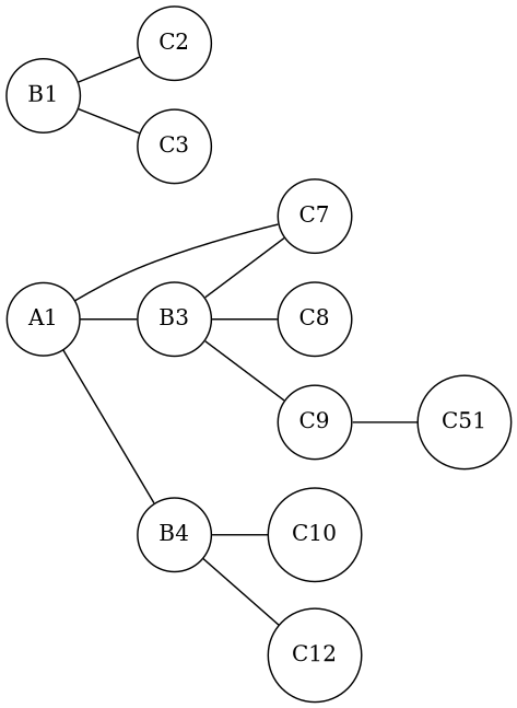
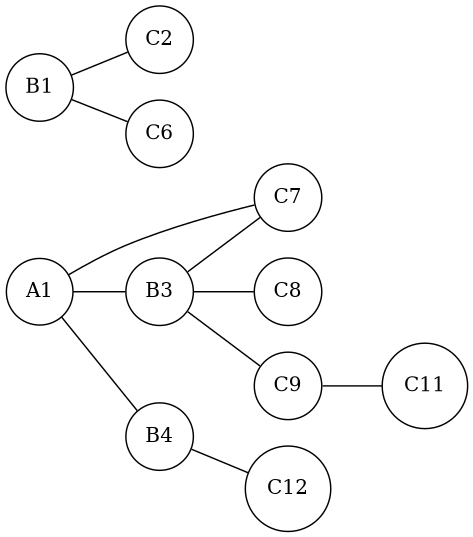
  graph {
    rankdir=LR
    node [shape=circle]
    n1 [label=A1]
    n2 [label=B3]
    n3 [label=B4]
    n4 [label=C7]
    n5 [label=B1]
    n6 [label=C2]
-   n7 [label=C3]
+   n7 [label=C6]
    n8 [label=C8]
    n9 [label=C9]
-   n10 [label=C10]
    n11 [label=C12]
-   n12 [label=C51]
+   n12 [label=C11]
    n1 -- n2
    n1 -- n3
    n1 -- n4
    n2 -- n4
    n2 -- n8
    n2 -- n9
-   n3 -- n10
    n3 -- n11
    n5 -- n6
    n5 -- n7
    n9 -- n12
  }
